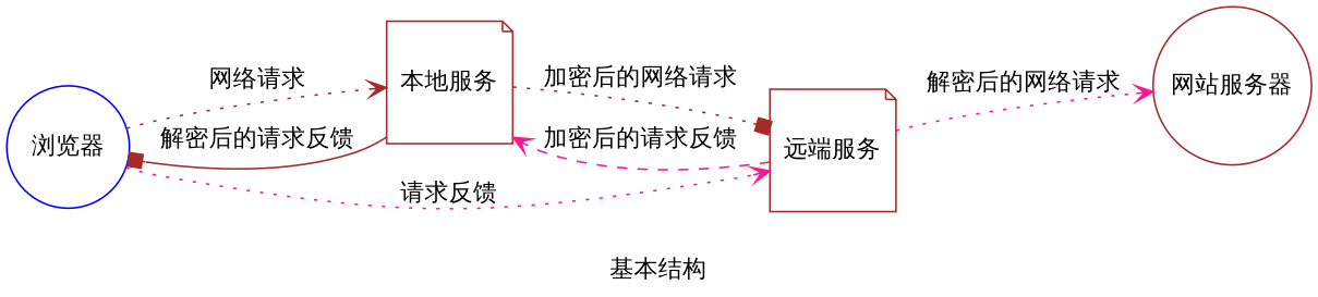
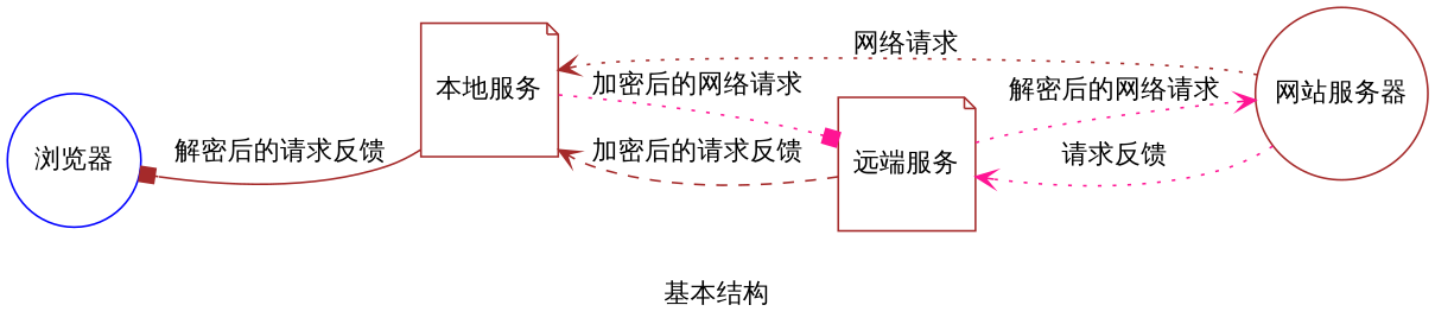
  digraph {
    label="基本结构"
    rankdir=LR
    node [color=brown shape=circle]
    edge [arrowhead=vee color=brown style=dotted]
    n1 [color=blue height=1 label="浏览器"]
    n2 [height=1 label="本地服务" shape=note]
    n3 [height=1 label="远端服务" shape=note]
    n4 [height=1 label="网站服务器"]
-   n1 -> n2 [label="网络请求"]
+   n4 -> n2 [label="网络请求"]
    n2 -> n1 [arrowhead=box label="解密后的请求反馈" style=solid]
-   n2 -> n3 [arrowhead=box label="加密后的网络请求"]
-   n3 -> n2 [color=deeppink label="加密后的请求反馈" style=dashed]
+   n2 -> n3 [arrowhead=box color=deeppink label="加密后的网络请求"]
+   n3 -> n2 [label="加密后的请求反馈" style=dashed]
    n3 -> n4 [color=deeppink label="解密后的网络请求"]
-   n1 -> n3 [color=deeppink label="请求反馈"]
+   n4 -> n3 [color=deeppink label="请求反馈"]
  }
